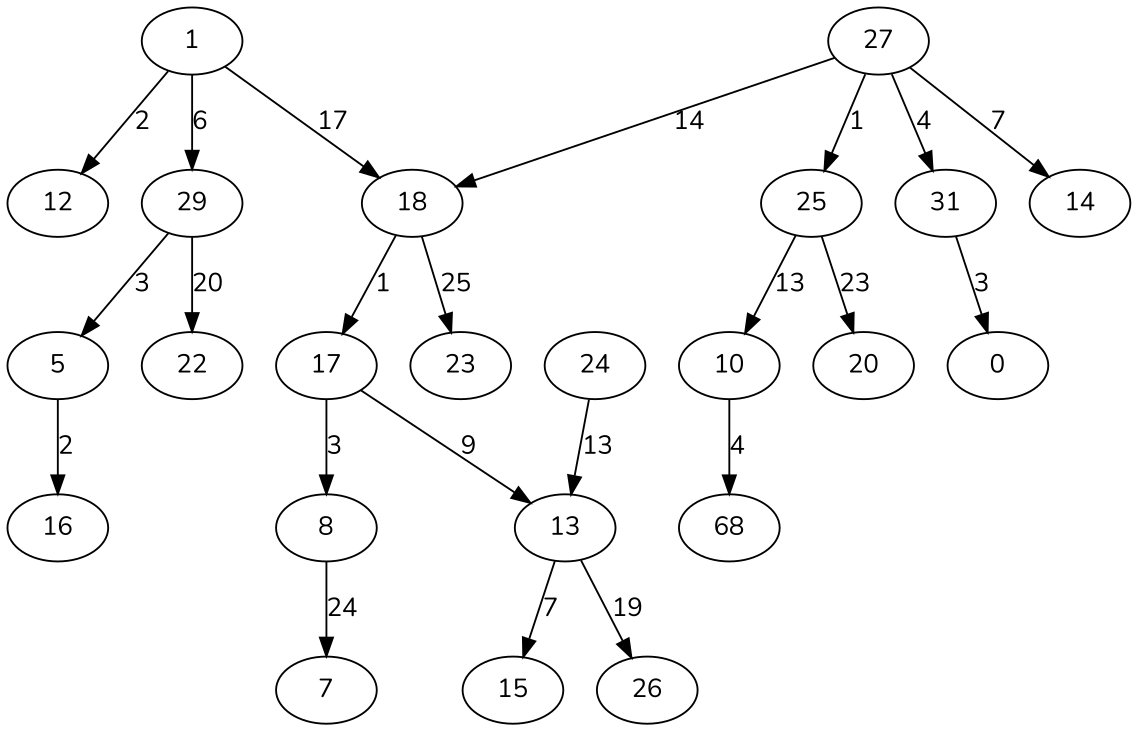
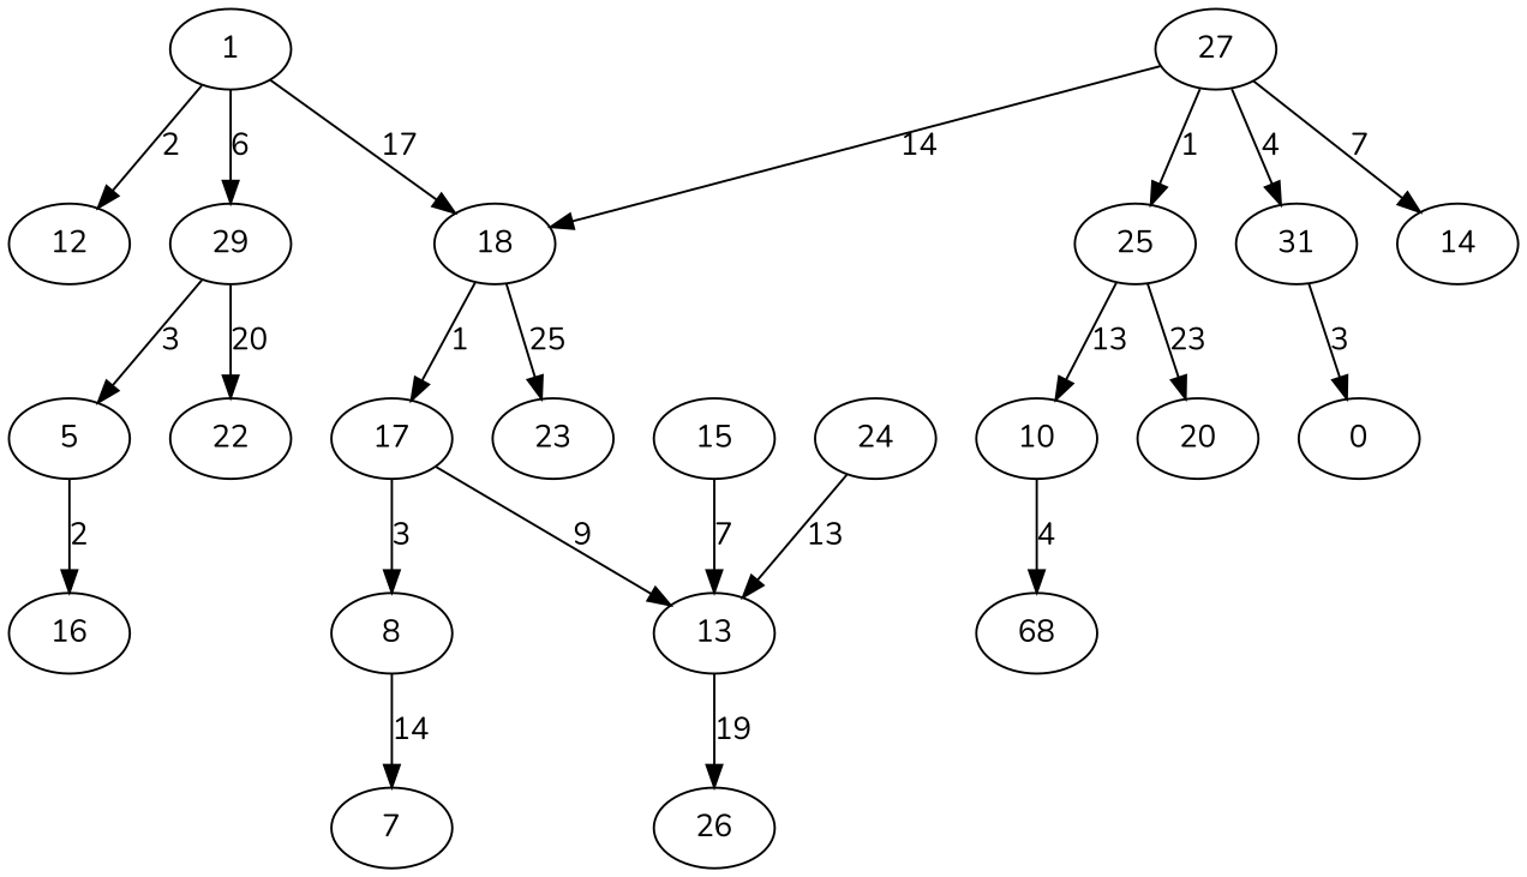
  digraph {
    fontname=Nunito
    node [fontname=Nunito]
    edge [fontname=Nunito]
    1
    12
    29
    18
    5
    22
    17
    23
    16
    8
    13
    27
    25
    n14 [label=31]
    14
    7
    15
    26
    24
    10
    20
    0
    n23 [label=68]
    1 -> 12 [label=2]
    1 -> 29 [label=6]
    1 -> 18 [label=17]
    29 -> 5 [label=3]
    29 -> 22 [label=20]
    18 -> 17 [label=1]
    18 -> 23 [label=25]
    5 -> 16 [label=2]
    17 -> 8 [label=3]
    17 -> 13 [label=9]
-   8 -> 7 [label=24]
-   13 -> 15 [label=7]
+   8 -> 7 [label=14]
+   15 -> 13 [label=7]
    13 -> 26 [label=19]
    27 -> 18 [label=14]
    27 -> 25 [label=1]
    27 -> n14 [label=4]
    27 -> 14 [label=7]
    25 -> 10 [label=13]
    25 -> 20 [label=23]
    n14 -> 0 [label=3]
    24 -> 13 [label=13]
    10 -> n23 [label=4]
  }
